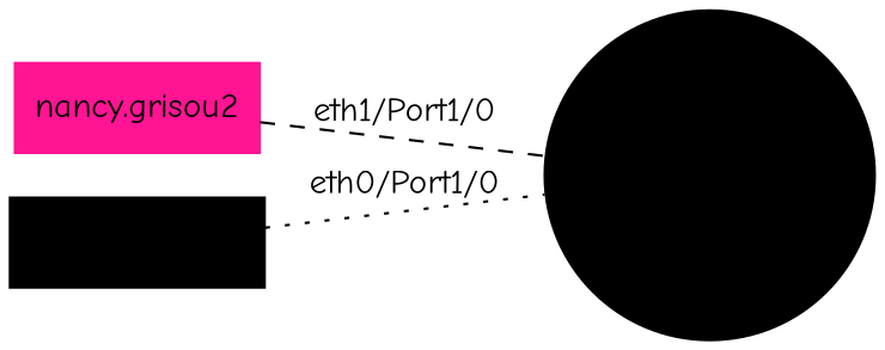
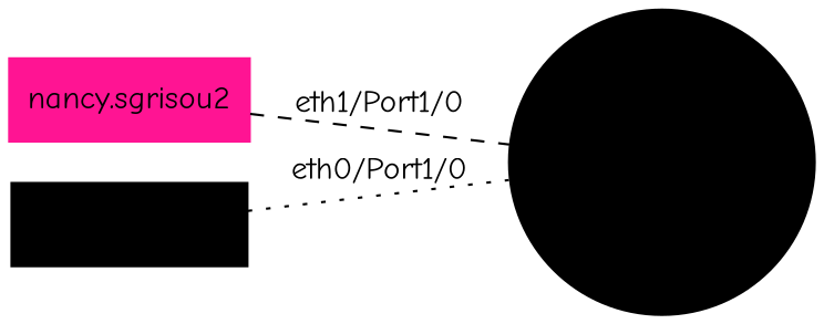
  graph {
    rankdir=LR
    fontname="Comic Neue"
    node [color=black shape=box style=filled fontname="Comic Neue"]
    edge [fontname="Comic Neue"]
-   "nancy.sgrisou2" [color=deeppink label="nancy.grisou2"]
+   "nancy.sgrisou2" [color=deeppink]
    "nancy.grisou-1" [shape=circle]
    "nancy.sgrisou1"
    subgraph sub_1 {
      "nancy.sgrisou2"
      "nancy.grisou-1"
    }
    subgraph sub_2 {
      "nancy.grisou-1"
      "nancy.sgrisou1"
    }
    "nancy.sgrisou2" -- "nancy.grisou-1" [label="eth1/Port1/0" style=dashed]
    "nancy.sgrisou1" -- "nancy.grisou-1" [label="eth0/Port1/0" style=dotted]
  }
